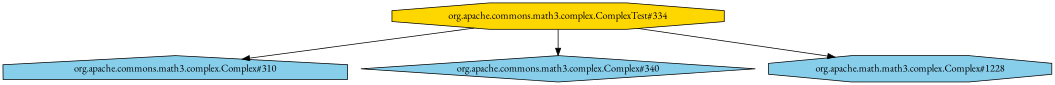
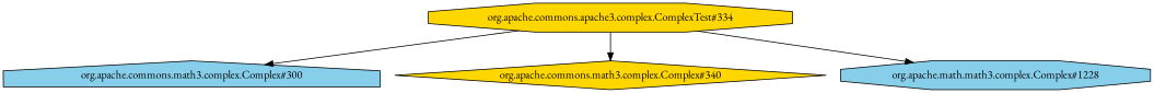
  digraph {
    fontname="EB Garamond"
    node [fillcolor=skyblue fontname="EB Garamond" shape=octagon style=filled]
    edge [fontname="EB Garamond"]
-   "org.apache.commons.math3.complex.Complex#300" [shape=house label="org.apache.commons.math3.complex.Complex#310"]
-   "org.apache.commons.math3.complex.ComplexTest#334" [fillcolor=gold]
-   "org.apache.commons.math3.complex.Complex#340" [shape=diamond]
+   "org.apache.commons.math3.complex.Complex#300" [shape=house]
+   "org.apache.commons.math3.complex.ComplexTest#334" [fillcolor=gold label="org.apache.commons.apache3.complex.ComplexTest#334"]
+   "org.apache.commons.math3.complex.Complex#340" [fillcolor=gold shape=diamond]
    n4 [label="org.apache.math.math3.complex.Complex#1228"]
    "org.apache.commons.math3.complex.ComplexTest#334" -> "org.apache.commons.math3.complex.Complex#300"
    "org.apache.commons.math3.complex.ComplexTest#334" -> "org.apache.commons.math3.complex.Complex#340"
    "org.apache.commons.math3.complex.ComplexTest#334" -> n4
  }
